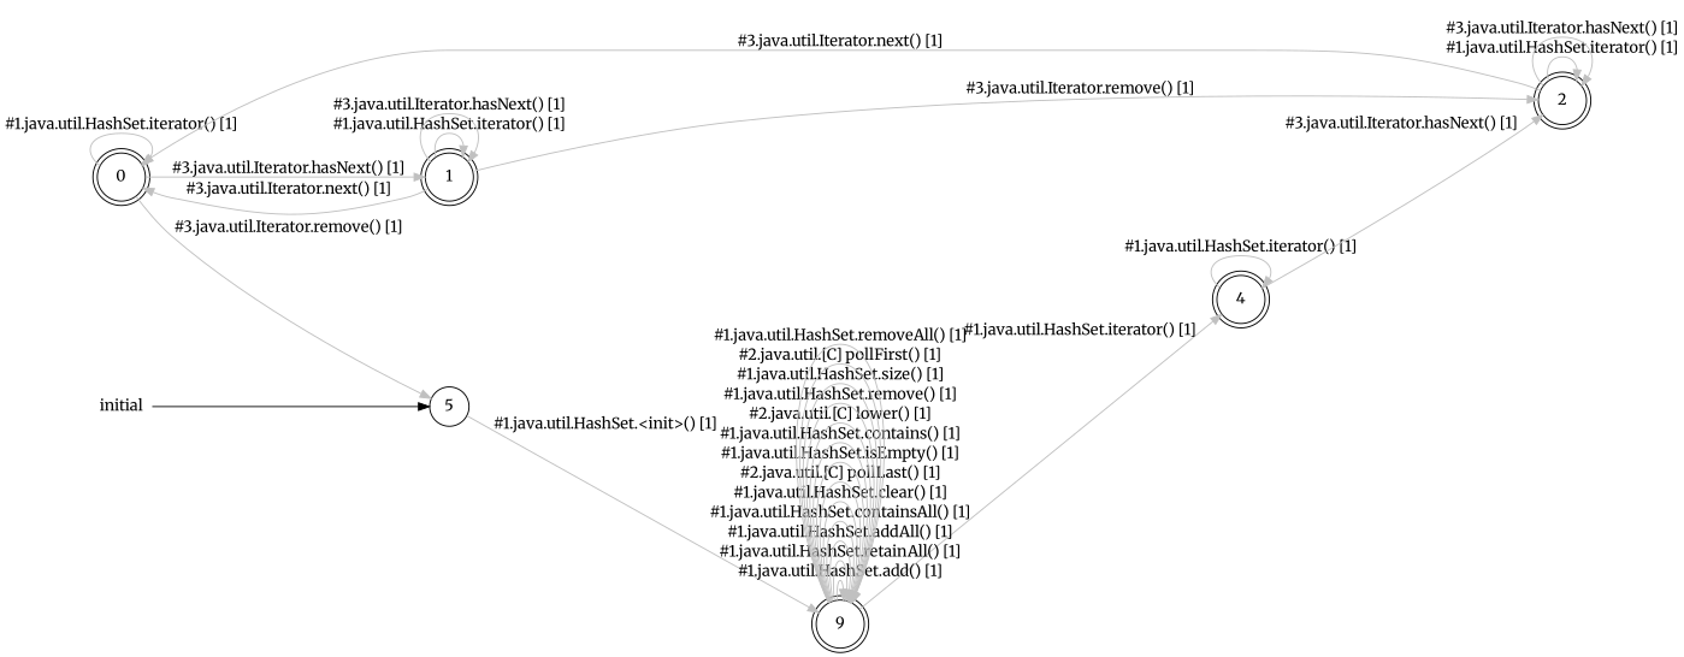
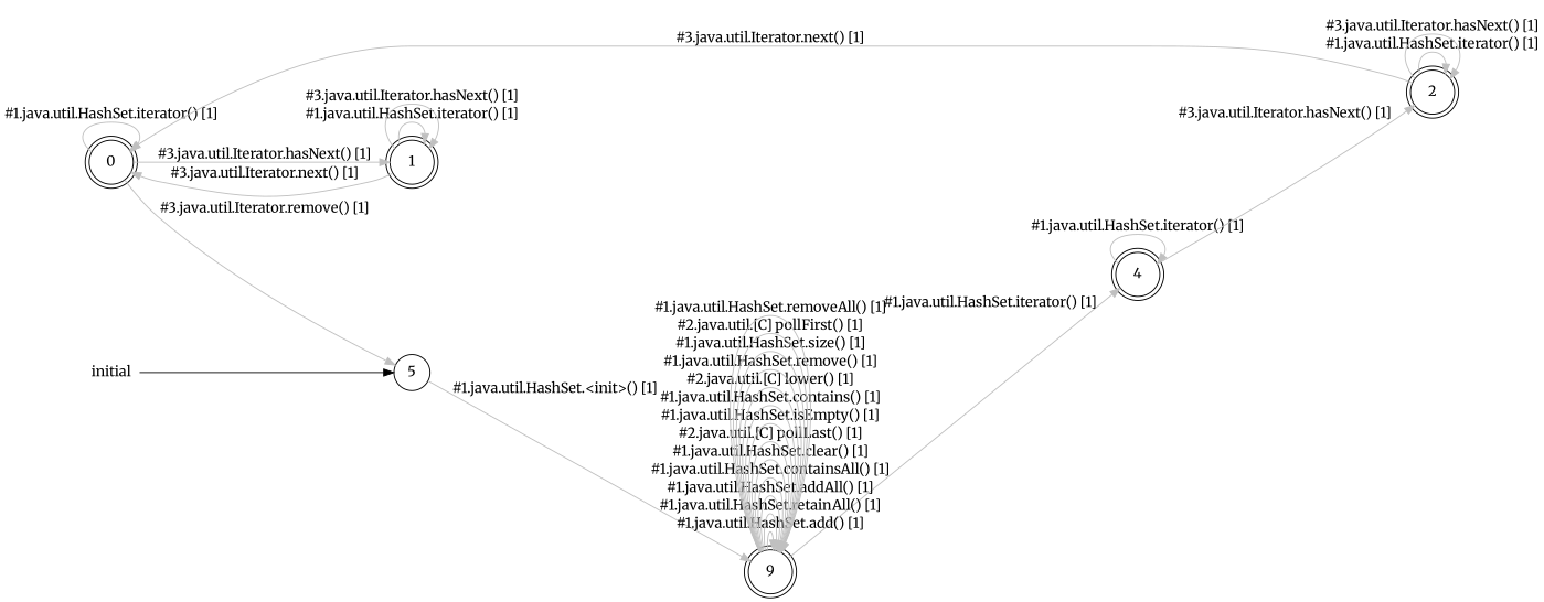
  digraph {
    fontname=Merriweather
    rankdir=LR
    node [fontname=Merriweather shape=doublecircle]
    edge [color=gray fontname=Merriweather style="setlinewidth(1)"]
    0
    1
    5 [shape=circle]
    4
    2
    n6 [label=9]
    initial [shape=plaintext]
    0 -> 0 [label="#1.java.util.HashSet.iterator() [1]"]
    0 -> 1 [label="#3.java.util.Iterator.hasNext() [1]"]
    0 -> 5 [label="#3.java.util.Iterator.remove() [1]"]
    1 -> 0 [label="#3.java.util.Iterator.next() [1]"]
    1 -> 1 [label="#1.java.util.HashSet.iterator() [1]"]
    1 -> 1 [label="#3.java.util.Iterator.hasNext() [1]"]
-   1 -> 2 [label="#3.java.util.Iterator.remove() [1]"]
    5 -> n6 [label="#1.java.util.HashSet.<init>() [1]"]
    4 -> 4 [label="#1.java.util.HashSet.iterator() [1]"]
    4 -> 2 [label="#3.java.util.Iterator.hasNext() [1]"]
    2 -> 0 [label="#3.java.util.Iterator.next() [1]"]
    2 -> 2 [label="#1.java.util.HashSet.iterator() [1]"]
    2 -> 2 [label="#3.java.util.Iterator.hasNext() [1]"]
    n6 -> 4 [label="#1.java.util.HashSet.iterator() [1]"]
    n6 -> n6 [label="#1.java.util.HashSet.add() [1]"]
    n6 -> n6 [label="#1.java.util.HashSet.retainAll() [1]"]
    n6 -> n6 [label="#1.java.util.HashSet.addAll() [1]"]
    n6 -> n6 [label="#1.java.util.HashSet.containsAll() [1]"]
    n6 -> n6 [label="#1.java.util.HashSet.clear() [1]"]
    n6 -> n6 [label="#2.java.util.[C] pollLast() [1]"]
    n6 -> n6 [label="#1.java.util.HashSet.isEmpty() [1]"]
    n6 -> n6 [label="#1.java.util.HashSet.contains() [1]"]
    n6 -> n6 [label="#2.java.util.[C] lower() [1]"]
    n6 -> n6 [label="#1.java.util.HashSet.remove() [1]"]
    n6 -> n6 [label="#1.java.util.HashSet.size() [1]"]
    n6 -> n6 [label="#2.java.util.[C] pollFirst() [1]"]
    n6 -> n6 [label="#1.java.util.HashSet.removeAll() [1]"]
    initial -> 5 [color="" style=""]
  }
